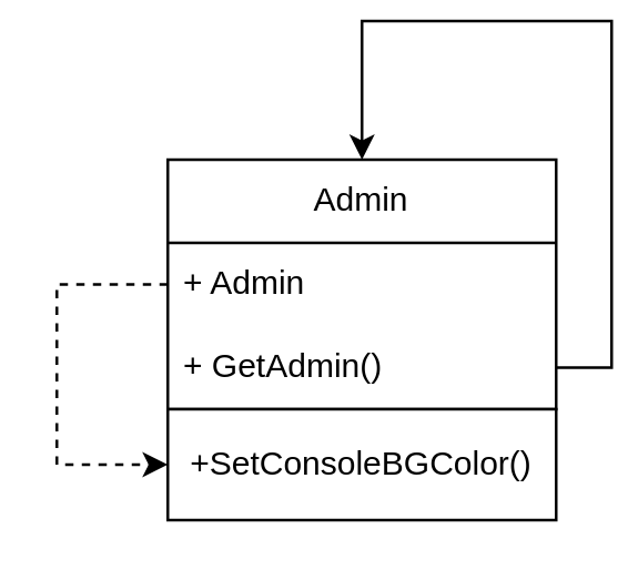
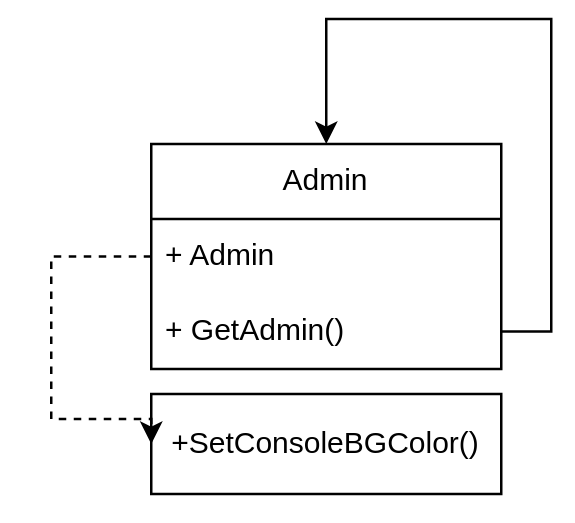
  <mxCell id="0" />
  <mxCell id="1" parent="0" />
  <mxCell id="2" value="Admin" style="swimlane;fontStyle=0;childLayout=stackLayout;horizontal=1;startSize=30;horizontalStack=0;resizeParent=1;resizeParentMax=0;resizeLast=0;collapsible=1;marginBottom=0;whiteSpace=wrap;html=1;" vertex="1" parent="1"><mxGeometry x="60" y="20" width="140" height="90" as="geometry" /></mxCell>
  <mxCell id="3" value="+ Admin" style="text;strokeColor=none;fillColor=none;align=left;verticalAlign=middle;spacingLeft=4;spacingRight=4;overflow=hidden;points=[[0,0.5],[1,0.5]];portConstraint=eastwest;rotatable=0;whiteSpace=wrap;html=1;" vertex="1" parent="2"><mxGeometry y="30" width="140" height="30" as="geometry" /></mxCell>
  <mxCell id="4" style="edgeStyle=orthogonalEdgeStyle;rounded=0;orthogonalLoop=1;jettySize=auto;html=1;entryX=0.5;entryY=0;entryDx=0;entryDy=0;exitX=1;exitY=0.5;exitDx=0;exitDy=0;" edge="1" parent="2" source="5" target="2"><mxGeometry relative="1" as="geometry"><Array as="points"><mxPoint x="160" y="75" /><mxPoint x="160" y="-50" /><mxPoint x="70" y="-50" /></Array></mxGeometry></mxCell>
  <mxCell id="5" value="+ GetAdmin()" style="text;strokeColor=none;fillColor=none;align=left;verticalAlign=middle;spacingLeft=4;spacingRight=4;overflow=hidden;points=[[0,0.5],[1,0.5]];portConstraint=eastwest;rotatable=0;whiteSpace=wrap;html=1;" vertex="1" parent="2"><mxGeometry y="60" width="140" height="30" as="geometry" /></mxCell>
- <mxCell id="6" value="+SetConsoleBGColor()" style="rounded=0;whiteSpace=wrap;html=1;" vertex="1" parent="1"><mxGeometry x="60" y="110" width="140" height="40" as="geometry" /></mxCell>
+ <mxCell id="6" value="+SetConsoleBGColor()" style="rounded=0;whiteSpace=wrap;html=1;" vertex="1" parent="1"><mxGeometry x="60" y="120" width="140" height="40" as="geometry" /></mxCell>
  <mxCell id="7" style="edgeStyle=orthogonalEdgeStyle;rounded=0;orthogonalLoop=1;jettySize=auto;html=1;entryX=0;entryY=0.5;entryDx=0;entryDy=0;dashed=1;" edge="1" parent="1" source="3" target="6"><mxGeometry relative="1" as="geometry"><Array as="points"><mxPoint x="20" y="65" /><mxPoint x="20" y="130" /></Array></mxGeometry></mxCell>
